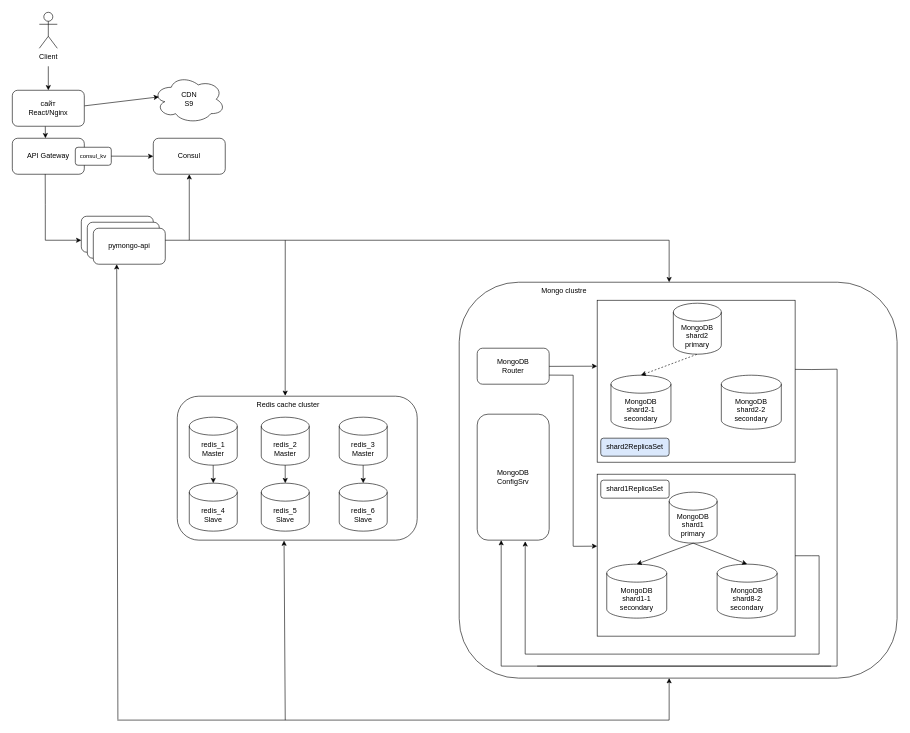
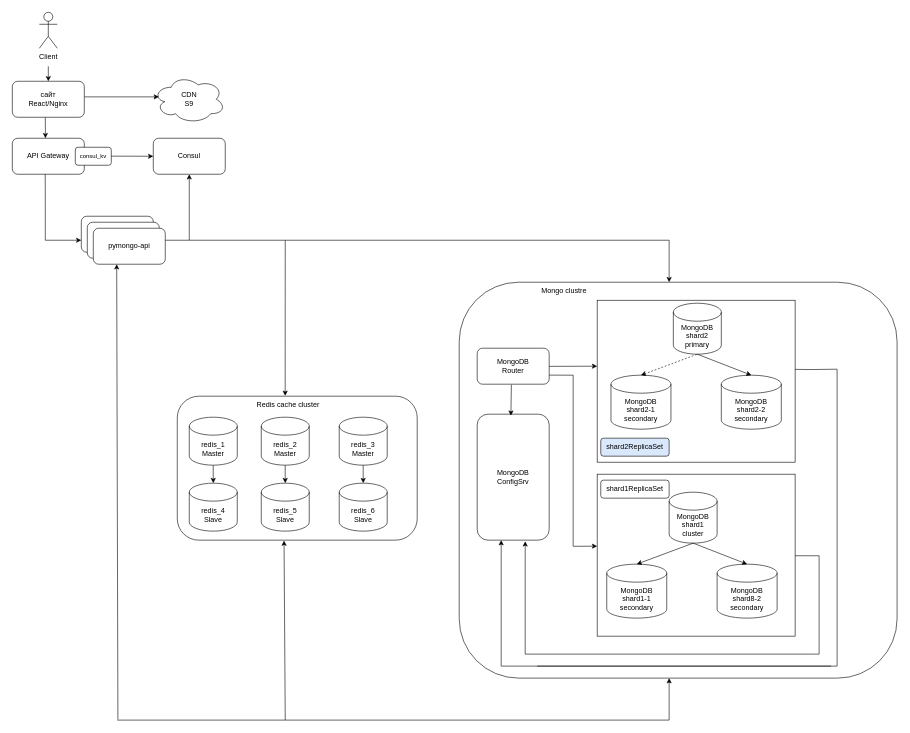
  <mxCell id="0" />
  <mxCell id="1" parent="0" />
  <mxCell id="2" value="" style="rounded=1;whiteSpace=wrap;html=1;" vertex="1" parent="1"><mxGeometry x="765" y="470" width="730" height="660" as="geometry" /></mxCell>
  <mxCell id="3" value="" style="rounded=1;whiteSpace=wrap;html=1;" vertex="1" parent="1"><mxGeometry x="295" y="660" width="400" height="240" as="geometry" /></mxCell>
  <mxCell id="4" value="pymongo-api" style="rounded=1;whiteSpace=wrap;html=1;" parent="1" vertex="1"><mxGeometry x="135" y="360" width="120" height="60" as="geometry" /></mxCell>
  <mxCell id="5" value="pymongo-api" style="rounded=1;whiteSpace=wrap;html=1;" parent="1" vertex="1"><mxGeometry x="145" y="370" width="120" height="60" as="geometry" /></mxCell>
  <mxCell id="6" value="pymongo-api" style="rounded=1;whiteSpace=wrap;html=1;" parent="1" vertex="1"><mxGeometry x="155" y="380" width="120" height="60" as="geometry" /></mxCell>
  <mxCell id="7" value="Consul" style="rounded=1;whiteSpace=wrap;html=1;" parent="1" vertex="1"><mxGeometry x="255" y="230" width="120" height="60" as="geometry" /></mxCell>
  <mxCell id="8" value="API Gateway" style="rounded=1;whiteSpace=wrap;html=1;" parent="1" vertex="1"><mxGeometry x="20" y="230" width="120" height="60" as="geometry" /></mxCell>
  <mxCell id="9" value="Client" style="shape=umlActor;verticalLabelPosition=bottom;verticalAlign=top;html=1;outlineConnect=0;" parent="1" vertex="1"><mxGeometry x="65" y="20" width="30" height="60" as="geometry" /></mxCell>
- <mxCell id="10" value="сайт&lt;br&gt;React/Nginx" style="rounded=1;whiteSpace=wrap;html=1;" parent="1" vertex="1"><mxGeometry x="20" y="150" width="120" height="60" as="geometry" /></mxCell>
+ <mxCell id="10" value="сайт&lt;br&gt;React/Nginx" style="rounded=1;whiteSpace=wrap;html=1;" parent="1" vertex="1"><mxGeometry x="20" y="135" width="120" height="60" as="geometry" /></mxCell>
  <mxCell id="11" value="consul_kv" style="rounded=1;whiteSpace=wrap;html=1;fontSize=10;" parent="1" vertex="1"><mxGeometry x="125" y="245" width="60" height="30" as="geometry" /></mxCell>
  <mxCell id="12" value="CDN&lt;br&gt;S9" style="ellipse;shape=cloud;whiteSpace=wrap;html=1;" parent="1" vertex="1"><mxGeometry x="255" y="125" width="120" height="80" as="geometry" /></mxCell>
  <mxCell id="13" value="MongoDB&lt;br&gt;ConfigSrv" style="rounded=1;whiteSpace=wrap;html=1;" parent="1" vertex="1"><mxGeometry x="795" y="690" width="120" height="210" as="geometry" /></mxCell>
  <mxCell id="14" value="" style="rounded=0;whiteSpace=wrap;html=1;" parent="1" vertex="1"><mxGeometry x="995" y="790" width="330" height="270" as="geometry" /></mxCell>
- <mxCell id="15" value="MongoDB&lt;br&gt;shard1&lt;br&gt;primary" style="shape=cylinder3;whiteSpace=wrap;html=1;boundedLbl=1;backgroundOutline=1;size=15;" parent="1" vertex="1"><mxGeometry x="1115" y="820" width="80" height="85" as="geometry" /></mxCell>
+ <mxCell id="15" value="MongoDB&lt;br&gt;shard1&lt;br&gt;cluster" style="shape=cylinder3;whiteSpace=wrap;html=1;boundedLbl=1;backgroundOutline=1;size=15;" parent="1" vertex="1"><mxGeometry x="1115" y="820" width="80" height="85" as="geometry" /></mxCell>
  <mxCell id="16" value="MongoDB&lt;br&gt;shard1-1&lt;br&gt;secondary" style="shape=cylinder3;whiteSpace=wrap;html=1;boundedLbl=1;backgroundOutline=1;size=15;" parent="1" vertex="1"><mxGeometry x="1011" y="940" width="100" height="90" as="geometry" /></mxCell>
  <mxCell id="17" value="MongoDB&lt;br&gt;shard8-2&lt;br&gt;secondary" style="shape=cylinder3;whiteSpace=wrap;html=1;boundedLbl=1;backgroundOutline=1;size=15;" parent="1" vertex="1"><mxGeometry x="1195" y="940" width="100" height="90" as="geometry" /></mxCell>
  <mxCell id="18" value="" style="endArrow=none;startArrow=classic;html=1;rounded=0;entryX=0.5;entryY=1;entryDx=0;entryDy=0;entryPerimeter=0;exitX=0.5;exitY=0;exitDx=0;exitDy=0;exitPerimeter=0;endFill=0;" parent="1" source="16" target="15" edge="1"><mxGeometry width="50" height="50" relative="1" as="geometry"><mxPoint x="1235" y="1231" as="sourcePoint" /><mxPoint x="1355" y="1076" as="targetPoint" /></mxGeometry></mxCell>
  <mxCell id="19" value="" style="endArrow=none;startArrow=classic;html=1;rounded=0;exitX=0.5;exitY=0;exitDx=0;exitDy=0;exitPerimeter=0;endFill=0;entryX=0.5;entryY=1;entryDx=0;entryDy=0;entryPerimeter=0;" parent="1" source="17" target="15" edge="1"><mxGeometry width="50" height="50" relative="1" as="geometry"><mxPoint x="1071" y="950" as="sourcePoint" /><mxPoint x="1155" y="910" as="targetPoint" /></mxGeometry></mxCell>
  <mxCell id="20" value="shard1ReplicaSet" style="rounded=1;whiteSpace=wrap;html=1;" parent="1" vertex="1"><mxGeometry x="1001" y="800" width="114" height="30" as="geometry" /></mxCell>
  <mxCell id="21" value="" style="rounded=0;whiteSpace=wrap;html=1;" parent="1" vertex="1"><mxGeometry x="995" y="500" width="330" height="270" as="geometry" /></mxCell>
  <mxCell id="22" value="MongoDB&lt;br&gt;shard2&lt;br&gt;primary" style="shape=cylinder3;whiteSpace=wrap;html=1;boundedLbl=1;backgroundOutline=1;size=15;" parent="1" vertex="1"><mxGeometry x="1122" y="505" width="80" height="85" as="geometry" /></mxCell>
  <mxCell id="23" value="MongoDB&lt;br&gt;shard2-1&lt;br&gt;secondary" style="shape=cylinder3;whiteSpace=wrap;html=1;boundedLbl=1;backgroundOutline=1;size=15;" parent="1" vertex="1"><mxGeometry x="1018" y="625" width="100" height="90" as="geometry" /></mxCell>
  <mxCell id="24" value="MongoDB&lt;br&gt;shard2-2&lt;br&gt;secondary" style="shape=cylinder3;whiteSpace=wrap;html=1;boundedLbl=1;backgroundOutline=1;size=15;" parent="1" vertex="1"><mxGeometry x="1202" y="625" width="100" height="90" as="geometry" /></mxCell>
  <mxCell id="25" value="" style="endArrow=none;startArrow=classic;html=1;rounded=0;entryX=0.5;entryY=1;entryDx=0;entryDy=0;entryPerimeter=0;exitX=0.5;exitY=0;exitDx=0;exitDy=0;exitPerimeter=0;endFill=0;dashed=1;" parent="1" source="23" target="22" edge="1"><mxGeometry width="50" height="50" relative="1" as="geometry"><mxPoint x="1242" y="916" as="sourcePoint" /><mxPoint x="1362" y="761" as="targetPoint" /></mxGeometry></mxCell>
+ <mxCell id="26" value="" style="endArrow=none;startArrow=classic;html=1;rounded=0;exitX=0.5;exitY=0;exitDx=0;exitDy=0;exitPerimeter=0;endFill=0;entryX=0.5;entryY=1;entryDx=0;entryDy=0;entryPerimeter=0;" parent="1" source="24" target="22" edge="1"><mxGeometry width="50" height="50" relative="1" as="geometry"><mxPoint x="1078" y="635" as="sourcePoint" /><mxPoint x="1162" y="595" as="targetPoint" /></mxGeometry></mxCell>
  <mxCell id="27" value="shard2ReplicaSet" style="rounded=1;whiteSpace=wrap;html=1;fillColor=#dae8fc;" parent="1" vertex="1"><mxGeometry x="1001" y="730" width="114" height="30" as="geometry" /></mxCell>
  <mxCell id="28" value="" style="endArrow=none;startArrow=classic;html=1;rounded=0;exitX=0.46;exitY=-0.001;exitDx=0;exitDy=0;endFill=0;exitPerimeter=0;entryX=0.458;entryY=1.004;entryDx=0;entryDy=0;entryPerimeter=0;" parent="1" source="8" target="10" edge="1"><mxGeometry width="50" height="50" relative="1" as="geometry"><mxPoint x="-15" y="230" as="sourcePoint" /><mxPoint x="75" y="200" as="targetPoint" /></mxGeometry></mxCell>
  <mxCell id="29" value="" style="endArrow=none;startArrow=classic;html=1;rounded=0;exitX=0.078;exitY=0.45;exitDx=0;exitDy=0;endFill=0;exitPerimeter=0;entryX=1.003;entryY=0.433;entryDx=0;entryDy=0;entryPerimeter=0;" parent="1" source="12" target="10" edge="1"><mxGeometry width="50" height="50" relative="1" as="geometry"><mxPoint x="85" y="240" as="sourcePoint" /><mxPoint x="85" y="205" as="targetPoint" /></mxGeometry></mxCell>
  <mxCell id="30" value="" style="endArrow=none;startArrow=classic;html=1;rounded=0;endFill=0;entryX=1.003;entryY=0.433;entryDx=0;entryDy=0;entryPerimeter=0;" parent="1" edge="1"><mxGeometry width="50" height="50" relative="1" as="geometry"><mxPoint x="255" y="260" as="sourcePoint" /><mxPoint x="185" y="259.83" as="targetPoint" /></mxGeometry></mxCell>
  <mxCell id="31" value="" style="group" parent="1" vertex="1" connectable="0"><mxGeometry x="75" y="340" height="60" as="geometry" /></mxCell>
  <mxCell id="32" value="" style="endArrow=none;startArrow=none;html=1;rounded=0;endFill=0;entryX=0.457;entryY=0.997;entryDx=0;entryDy=0;entryPerimeter=0;startFill=0;" parent="31" target="8" edge="1"><mxGeometry width="50" height="50" relative="1" as="geometry"><mxPoint y="60" as="sourcePoint" /><mxPoint x="-10" y="-20" as="targetPoint" /><Array as="points"><mxPoint /></Array></mxGeometry></mxCell>
  <mxCell id="33" value="" style="endArrow=none;startArrow=classic;html=1;rounded=0;endFill=0;exitX=0;exitY=0.667;exitDx=0;exitDy=0;exitPerimeter=0;" parent="31" source="4" edge="1"><mxGeometry width="50" height="50" relative="1" as="geometry"><mxPoint x="10" y="70" as="sourcePoint" /><mxPoint y="60" as="targetPoint" /></mxGeometry></mxCell>
  <mxCell id="34" value="" style="endArrow=none;startArrow=none;html=1;rounded=0;endFill=0;startFill=0;" parent="1" edge="1"><mxGeometry width="50" height="50" relative="1" as="geometry"><mxPoint x="315" y="400" as="sourcePoint" /><mxPoint x="275" y="400" as="targetPoint" /></mxGeometry></mxCell>
  <mxCell id="35" value="" style="endArrow=none;startArrow=classic;html=1;rounded=0;endFill=0;exitX=0.5;exitY=1;exitDx=0;exitDy=0;" parent="1" source="7" edge="1"><mxGeometry width="50" height="50" relative="1" as="geometry"><mxPoint x="355" y="409.6" as="sourcePoint" /><mxPoint x="315" y="400" as="targetPoint" /></mxGeometry></mxCell>
+ <mxCell id="36" value="" style="endArrow=none;startArrow=classic;html=1;rounded=0;endFill=0;entryX=0.475;entryY=1.013;entryDx=0;entryDy=0;exitX=0.468;exitY=0.012;exitDx=0;exitDy=0;entryPerimeter=0;exitPerimeter=0;" parent="1" source="13" target="37" edge="1"><mxGeometry width="50" height="50" relative="1" as="geometry"><mxPoint x="665" y="670" as="sourcePoint" /><mxPoint x="715" y="690" as="targetPoint" /></mxGeometry></mxCell>
  <mxCell id="37" value="MongoDB&lt;br&gt;Router" style="rounded=1;whiteSpace=wrap;html=1;" parent="1" vertex="1"><mxGeometry x="795" y="580" width="120" height="60" as="geometry" /></mxCell>
  <mxCell id="38" value="" style="endArrow=none;startArrow=none;html=1;rounded=0;endFill=0;entryX=1.006;entryY=0.962;entryDx=0;entryDy=0;entryPerimeter=0;startFill=0;" parent="1" edge="1"><mxGeometry width="50" height="50" relative="1" as="geometry"><mxPoint x="1395" y="615" as="sourcePoint" /><mxPoint x="1325" y="615.31" as="targetPoint" /><Array as="points"><mxPoint x="1353.02" y="615.57" /></Array></mxGeometry></mxCell>
  <mxCell id="39" value="" style="endArrow=none;startArrow=classic;html=1;rounded=0;endFill=0;entryX=0.991;entryY=0.426;entryDx=0;entryDy=0;entryPerimeter=0;" parent="1" edge="1"><mxGeometry width="50" height="50" relative="1" as="geometry"><mxPoint x="995" y="610" as="sourcePoint" /><mxPoint x="915" y="610.27" as="targetPoint" /></mxGeometry></mxCell>
  <mxCell id="40" value="" style="endArrow=none;startArrow=none;html=1;rounded=0;endFill=0;entryX=0.991;entryY=0.426;entryDx=0;entryDy=0;entryPerimeter=0;startFill=0;" parent="1" edge="1"><mxGeometry width="50" height="50" relative="1" as="geometry"><mxPoint x="955" y="625" as="sourcePoint" /><mxPoint x="915" y="624.87" as="targetPoint" /></mxGeometry></mxCell>
  <mxCell id="41" value="" style="endArrow=none;startArrow=none;html=1;rounded=0;endFill=0;startFill=0;" parent="1" edge="1"><mxGeometry width="50" height="50" relative="1" as="geometry"><mxPoint x="955" y="910" as="sourcePoint" /><mxPoint x="955" y="625" as="targetPoint" /></mxGeometry></mxCell>
  <mxCell id="42" value="" style="endArrow=none;startArrow=classic;html=1;rounded=0;endFill=0;entryX=0.991;entryY=0.426;entryDx=0;entryDy=0;entryPerimeter=0;" parent="1" edge="1"><mxGeometry width="50" height="50" relative="1" as="geometry"><mxPoint x="995" y="910" as="sourcePoint" /><mxPoint x="955" y="910.27" as="targetPoint" /></mxGeometry></mxCell>
  <mxCell id="43" value="" style="endArrow=none;startArrow=classic;html=1;rounded=0;exitX=0.5;exitY=0;exitDx=0;exitDy=0;endFill=0;" parent="1" source="10" edge="1"><mxGeometry width="50" height="50" relative="1" as="geometry"><mxPoint x="274" y="171" as="sourcePoint" /><mxPoint x="80" y="110" as="targetPoint" /></mxGeometry></mxCell>
  <mxCell id="44" value="Redis cache cluster" style="text;html=1;align=center;verticalAlign=middle;whiteSpace=wrap;rounded=0;" vertex="1" parent="1"><mxGeometry x="395" y="660" width="170" height="30" as="geometry" /></mxCell>
  <mxCell id="45" value="&lt;div&gt;redis_1&lt;br&gt;Master&lt;/div&gt;" style="shape=cylinder3;whiteSpace=wrap;html=1;boundedLbl=1;backgroundOutline=1;size=15;" vertex="1" parent="1"><mxGeometry x="315" y="695" width="80" height="80" as="geometry" /></mxCell>
  <mxCell id="46" value="&lt;div&gt;redis_2&lt;/div&gt;&lt;div&gt;Master&lt;/div&gt;" style="shape=cylinder3;whiteSpace=wrap;html=1;boundedLbl=1;backgroundOutline=1;size=15;" vertex="1" parent="1"><mxGeometry x="435" y="695" width="80" height="80" as="geometry" /></mxCell>
  <mxCell id="47" value="&lt;div&gt;redis_3&lt;br&gt;Master&lt;/div&gt;" style="shape=cylinder3;whiteSpace=wrap;html=1;boundedLbl=1;backgroundOutline=1;size=15;" vertex="1" parent="1"><mxGeometry x="565" y="695" width="80" height="80" as="geometry" /></mxCell>
  <mxCell id="48" value="redis_4&lt;br&gt;Slave" style="shape=cylinder3;whiteSpace=wrap;html=1;boundedLbl=1;backgroundOutline=1;size=15;" vertex="1" parent="1"><mxGeometry x="315" y="805" width="80" height="80" as="geometry" /></mxCell>
  <mxCell id="49" value="&lt;div&gt;redis_5&lt;br&gt;Slave&lt;/div&gt;" style="shape=cylinder3;whiteSpace=wrap;html=1;boundedLbl=1;backgroundOutline=1;size=15;" vertex="1" parent="1"><mxGeometry x="435" y="805" width="80" height="80" as="geometry" /></mxCell>
  <mxCell id="50" value="&lt;div&gt;redis_6&lt;br&gt;Slave&lt;/div&gt;" style="shape=cylinder3;whiteSpace=wrap;html=1;boundedLbl=1;backgroundOutline=1;size=15;" vertex="1" parent="1"><mxGeometry x="565" y="805" width="80" height="80" as="geometry" /></mxCell>
  <mxCell id="51" value="" style="endArrow=none;startArrow=classic;html=1;rounded=0;endFill=0;entryX=0.5;entryY=1;entryDx=0;entryDy=0;" edge="1" parent="1"><mxGeometry width="50" height="50" relative="1" as="geometry"><mxPoint x="355" y="805" as="sourcePoint" /><mxPoint x="354.89" y="775" as="targetPoint" /></mxGeometry></mxCell>
  <mxCell id="52" value="" style="endArrow=none;startArrow=classic;html=1;rounded=0;endFill=0;entryX=0.5;entryY=1;entryDx=0;entryDy=0;" edge="1" parent="1"><mxGeometry width="50" height="50" relative="1" as="geometry"><mxPoint x="475" y="805" as="sourcePoint" /><mxPoint x="474.89" y="775" as="targetPoint" /></mxGeometry></mxCell>
  <mxCell id="53" value="" style="endArrow=none;startArrow=classic;html=1;rounded=0;endFill=0;entryX=0.5;entryY=1;entryDx=0;entryDy=0;" edge="1" parent="1"><mxGeometry width="50" height="50" relative="1" as="geometry"><mxPoint x="605" y="805" as="sourcePoint" /><mxPoint x="604.89" y="775" as="targetPoint" /></mxGeometry></mxCell>
  <mxCell id="54" value="Mongo clustre" style="text;html=1;align=center;verticalAlign=middle;whiteSpace=wrap;rounded=0;" vertex="1" parent="1"><mxGeometry x="855" y="470" width="170" height="30" as="geometry" /></mxCell>
  <mxCell id="55" value="" style="endArrow=none;startArrow=none;html=1;rounded=0;endFill=0;entryX=1.006;entryY=0.962;entryDx=0;entryDy=0;entryPerimeter=0;startFill=0;" edge="1" parent="1"><mxGeometry width="50" height="50" relative="1" as="geometry"><mxPoint x="1365" y="926" as="sourcePoint" /><mxPoint x="1325" y="926" as="targetPoint" /><Array as="points"><mxPoint x="1353" y="926" /></Array></mxGeometry></mxCell>
  <mxCell id="56" value="" style="endArrow=none;html=1;rounded=0;" edge="1" parent="1"><mxGeometry width="50" height="50" relative="1" as="geometry"><mxPoint x="1365" y="1090" as="sourcePoint" /><mxPoint x="1365" y="926" as="targetPoint" /></mxGeometry></mxCell>
  <mxCell id="57" value="" style="endArrow=none;html=1;rounded=0;" edge="1" parent="1"><mxGeometry width="50" height="50" relative="1" as="geometry"><mxPoint x="1395" y="1110" as="sourcePoint" /><mxPoint x="1395" y="615" as="targetPoint" /></mxGeometry></mxCell>
  <mxCell id="58" value="" style="endArrow=none;startArrow=none;html=1;rounded=0;endFill=0;startFill=0;" edge="1" parent="1"><mxGeometry width="50" height="50" relative="1" as="geometry"><mxPoint x="1365" y="1090" as="sourcePoint" /><mxPoint x="875" y="1090" as="targetPoint" /><Array as="points"><mxPoint x="1353" y="1090" /></Array></mxGeometry></mxCell>
  <mxCell id="59" value="" style="endArrow=none;startArrow=none;html=1;rounded=0;endFill=0;startFill=0;" edge="1" parent="1"><mxGeometry width="50" height="50" relative="1" as="geometry"><mxPoint x="1395" y="1110" as="sourcePoint" /><mxPoint x="835" y="1110" as="targetPoint" /><Array as="points"><mxPoint x="1383" y="1110" /></Array></mxGeometry></mxCell>
  <mxCell id="60" value="" style="endArrow=classic;html=1;rounded=0;entryX=0.667;entryY=1.009;entryDx=0;entryDy=0;entryPerimeter=0;" edge="1" parent="1" target="13"><mxGeometry width="50" height="50" relative="1" as="geometry"><mxPoint x="875" y="1090" as="sourcePoint" /><mxPoint x="925" y="1040" as="targetPoint" /></mxGeometry></mxCell>
  <mxCell id="61" value="" style="endArrow=none;startArrow=none;html=1;rounded=0;endFill=0;startFill=0;" edge="1" parent="1"><mxGeometry width="50" height="50" relative="1" as="geometry"><mxPoint x="1385" y="1110" as="sourcePoint" /><mxPoint x="895" y="1110" as="targetPoint" /><Array as="points"><mxPoint x="1373" y="1110" /></Array></mxGeometry></mxCell>
  <mxCell id="62" value="" style="endArrow=classic;html=1;rounded=0;entryX=0.667;entryY=1.009;entryDx=0;entryDy=0;entryPerimeter=0;" edge="1" parent="1"><mxGeometry width="50" height="50" relative="1" as="geometry"><mxPoint x="835" y="1110" as="sourcePoint" /><mxPoint x="835" y="900" as="targetPoint" /></mxGeometry></mxCell>
  <mxCell id="63" value="" style="endArrow=none;html=1;rounded=0;" edge="1" parent="1"><mxGeometry width="50" height="50" relative="1" as="geometry"><mxPoint x="315" y="400" as="sourcePoint" /><mxPoint x="1115" y="400" as="targetPoint" /></mxGeometry></mxCell>
  <mxCell id="64" value="" style="endArrow=none;html=1;rounded=0;" edge="1" parent="1"><mxGeometry width="50" height="50" relative="1" as="geometry"><mxPoint x="195" y="1200" as="sourcePoint" /><mxPoint x="1115" y="1200" as="targetPoint" /></mxGeometry></mxCell>
  <mxCell id="65" value="" style="endArrow=classic;html=1;rounded=0;entryX=0.47;entryY=-0.021;entryDx=0;entryDy=0;entryPerimeter=0;" edge="1" parent="1" target="44"><mxGeometry width="50" height="50" relative="1" as="geometry"><mxPoint x="475" y="400" as="sourcePoint" /><mxPoint x="655" y="500" as="targetPoint" /></mxGeometry></mxCell>
  <mxCell id="66" value="" style="endArrow=classic;html=1;rounded=0;" edge="1" parent="1"><mxGeometry width="50" height="50" relative="1" as="geometry"><mxPoint x="1115" y="400" as="sourcePoint" /><mxPoint x="1115" y="470" as="targetPoint" /></mxGeometry></mxCell>
  <mxCell id="67" value="" style="endArrow=classic;html=1;rounded=0;entryX=0.445;entryY=1.003;entryDx=0;entryDy=0;entryPerimeter=0;" edge="1" parent="1" target="3"><mxGeometry width="50" height="50" relative="1" as="geometry"><mxPoint x="475" y="1200" as="sourcePoint" /><mxPoint x="485" y="669" as="targetPoint" /></mxGeometry></mxCell>
  <mxCell id="68" value="" style="endArrow=classic;html=1;rounded=0;" edge="1" parent="1"><mxGeometry width="50" height="50" relative="1" as="geometry"><mxPoint x="1115" y="1200" as="sourcePoint" /><mxPoint x="1115" y="1130" as="targetPoint" /></mxGeometry></mxCell>
  <mxCell id="69" value="" style="endArrow=classic;html=1;rounded=0;entryX=0.325;entryY=1;entryDx=0;entryDy=0;entryPerimeter=0;" edge="1" parent="1" target="6"><mxGeometry width="50" height="50" relative="1" as="geometry"><mxPoint x="196" y="1199" as="sourcePoint" /><mxPoint x="194" y="900" as="targetPoint" /></mxGeometry></mxCell>
